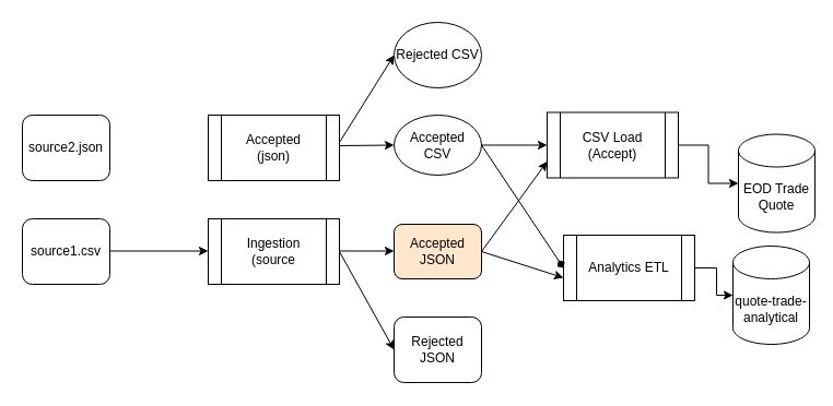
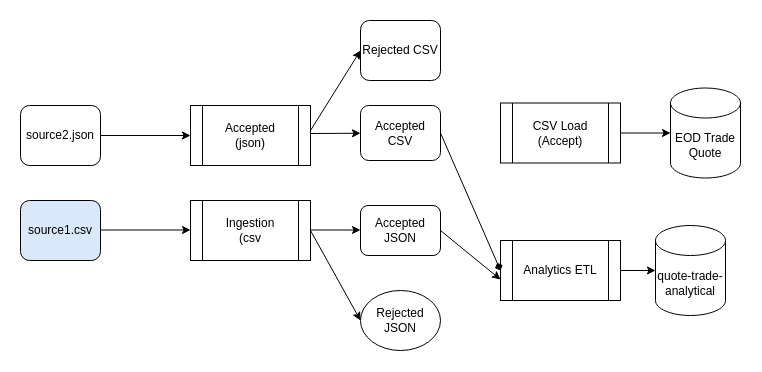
  <mxCell id="0" />
  <mxCell id="1" parent="0" />
  <mxCell id="2" value="" style="edgeStyle=orthogonalEdgeStyle;rounded=0;orthogonalLoop=1;jettySize=auto;html=1;" edge="1" parent="1" source="3" target="15"><mxGeometry relative="1" as="geometry" /></mxCell>
- <mxCell id="3" value="Analytics ETL" style="shape=process;whiteSpace=wrap;html=1;backgroundOutline=1;" vertex="1" parent="1"><mxGeometry x="515" y="215" width="120" height="60" as="geometry" /></mxCell>
+ <mxCell id="3" value="Analytics ETL" style="shape=process;whiteSpace=wrap;html=1;backgroundOutline=1;" vertex="1" parent="1"><mxGeometry x="500" y="240" width="120" height="60" as="geometry" /></mxCell>
  <mxCell id="4" value="" style="edgeStyle=orthogonalEdgeStyle;rounded=0;orthogonalLoop=1;jettySize=auto;html=1;" edge="1" parent="1" source="5" target="14"><mxGeometry relative="1" as="geometry" /></mxCell>
  <mxCell id="5" value="CSV Load&lt;br&gt;(Accept)" style="shape=process;whiteSpace=wrap;html=1;backgroundOutline=1;" vertex="1" parent="1"><mxGeometry x="500" y="102.5" width="120" height="60" as="geometry" /></mxCell>
- <mxCell id="6" value="Ingestion&lt;br&gt;(source" style="shape=process;whiteSpace=wrap;html=1;backgroundOutline=1;" vertex="1" parent="1"><mxGeometry x="190" y="200" width="120" height="60" as="geometry" /></mxCell>
+ <mxCell id="6" value="Ingestion&lt;br&gt;(csv" style="shape=process;whiteSpace=wrap;html=1;backgroundOutline=1;" vertex="1" parent="1"><mxGeometry x="190" y="200" width="120" height="60" as="geometry" /></mxCell>
  <mxCell id="7" value="Accepted&lt;br&gt;(json)" style="shape=process;whiteSpace=wrap;html=1;backgroundOutline=1;" vertex="1" parent="1"><mxGeometry x="190" y="105" width="120" height="60" as="geometry" /></mxCell>
  <mxCell id="8" value="source2.json" style="rounded=1;whiteSpace=wrap;html=1;" vertex="1" parent="1"><mxGeometry x="20" y="105" width="80" height="60" as="geometry" /></mxCell>
- <mxCell id="9" value="Accepted CSV" style="ellipse;whiteSpace=wrap;html=1;" vertex="1" parent="1"><mxGeometry x="360" y="105" width="80" height="55" as="geometry" /></mxCell>
- <mxCell id="10" value="Rejected CSV" style="ellipse;whiteSpace=wrap;html=1;" vertex="1" parent="1"><mxGeometry x="360" y="20" width="80" height="60" as="geometry" /></mxCell>
- <mxCell id="11" value="Accepted JSON" style="rounded=1;whiteSpace=wrap;html=1;fillColor=#ffe6cc;" vertex="1" parent="1"><mxGeometry x="360" y="205" width="80" height="50" as="geometry" /></mxCell>
- <mxCell id="12" value="Rejected JSON" style="rounded=1;whiteSpace=wrap;html=1;" vertex="1" parent="1"><mxGeometry x="360" y="290" width="80" height="60" as="geometry" /></mxCell>
- <mxCell id="13" value="source1.csv" style="rounded=1;whiteSpace=wrap;html=1;" vertex="1" parent="1"><mxGeometry x="20" y="200" width="80" height="60" as="geometry" /></mxCell>
- <mxCell id="14" value="EOD Trade&lt;br&gt;Quote" style="shape=cylinder3;whiteSpace=wrap;html=1;boundedLbl=1;backgroundOutline=1;size=15;" vertex="1" parent="1"><mxGeometry x="675" y="122.5" width="70" height="90" as="geometry" /></mxCell>
- <mxCell id="15" value="quote-trade-analytical" style="shape=cylinder3;whiteSpace=wrap;html=1;boundedLbl=1;backgroundOutline=1;size=15;" vertex="1" parent="1"><mxGeometry x="670" y="225" width="70" height="90" as="geometry" /></mxCell>
+ <mxCell id="9" value="Accepted CSV" style="rounded=1;whiteSpace=wrap;html=1;" vertex="1" parent="1"><mxGeometry x="360" y="105" width="80" height="55" as="geometry" /></mxCell>
+ <mxCell id="10" value="Rejected CSV" style="rounded=1;whiteSpace=wrap;html=1;" vertex="1" parent="1"><mxGeometry x="360" y="20" width="80" height="60" as="geometry" /></mxCell>
+ <mxCell id="11" value="Accepted JSON" style="rounded=1;whiteSpace=wrap;html=1;" vertex="1" parent="1"><mxGeometry x="360" y="205" width="80" height="50" as="geometry" /></mxCell>
+ <mxCell id="12" value="Rejected JSON" style="ellipse;whiteSpace=wrap;html=1;" vertex="1" parent="1"><mxGeometry x="360" y="290" width="80" height="60" as="geometry" /></mxCell>
+ <mxCell id="13" value="source1.csv" style="rounded=1;whiteSpace=wrap;html=1;fillColor=#dae8fc;" vertex="1" parent="1"><mxGeometry x="20" y="200" width="80" height="60" as="geometry" /></mxCell>
+ <mxCell id="14" value="EOD Trade&lt;br&gt;Quote" style="shape=cylinder3;whiteSpace=wrap;html=1;boundedLbl=1;backgroundOutline=1;size=15;" vertex="1" parent="1"><mxGeometry x="670" y="87.5" width="70" height="90" as="geometry" /></mxCell>
+ <mxCell id="15" value="quote-trade-analytical" style="shape=cylinder3;whiteSpace=wrap;html=1;boundedLbl=1;backgroundOutline=1;size=15;" vertex="1" parent="1"><mxGeometry x="655" y="225" width="70" height="90" as="geometry" /></mxCell>
+ <mxCell id="16" value="" style="endArrow=classic;html=1;rounded=0;entryX=0;entryY=0.5;entryDx=0;entryDy=0;exitX=1;exitY=0.5;exitDx=0;exitDy=0;" edge="1" parent="1" source="8" target="7"><mxGeometry width="50" height="50" relative="1" as="geometry"><mxPoint x="150" y="130" as="sourcePoint" /><mxPoint x="190" y="80" as="targetPoint" /></mxGeometry></mxCell>
  <mxCell id="17" value="" style="endArrow=classic;html=1;rounded=0;entryX=0;entryY=0.5;entryDx=0;entryDy=0;exitX=1;exitY=0.5;exitDx=0;exitDy=0;" edge="1" parent="1"><mxGeometry width="50" height="50" relative="1" as="geometry"><mxPoint x="100" y="229.5" as="sourcePoint" /><mxPoint x="190" y="229.5" as="targetPoint" /></mxGeometry></mxCell>
  <mxCell id="18" value="" style="endArrow=classic;html=1;rounded=0;entryX=0;entryY=0.5;entryDx=0;entryDy=0;" edge="1" parent="1" target="10"><mxGeometry width="50" height="50" relative="1" as="geometry"><mxPoint x="310" y="130" as="sourcePoint" /><mxPoint x="360" y="90" as="targetPoint" /></mxGeometry></mxCell>
  <mxCell id="19" value="" style="endArrow=classic;html=1;rounded=0;" edge="1" parent="1" target="9"><mxGeometry width="50" height="50" relative="1" as="geometry"><mxPoint x="310" y="133" as="sourcePoint" /><mxPoint x="360" y="90" as="targetPoint" /></mxGeometry></mxCell>
  <mxCell id="20" value="" style="endArrow=classic;html=1;rounded=0;entryX=0;entryY=0.5;entryDx=0;entryDy=0;" edge="1" parent="1" target="12"><mxGeometry width="50" height="50" relative="1" as="geometry"><mxPoint x="310" y="230" as="sourcePoint" /><mxPoint x="360" y="150" as="targetPoint" /></mxGeometry></mxCell>
  <mxCell id="21" value="" style="endArrow=classic;html=1;rounded=0;" edge="1" parent="1"><mxGeometry width="50" height="50" relative="1" as="geometry"><mxPoint x="310" y="229.5" as="sourcePoint" /><mxPoint x="360" y="229.5" as="targetPoint" /></mxGeometry></mxCell>
- <mxCell id="22" value="" style="endArrow=classic;html=1;rounded=0;exitX=1;exitY=0.5;exitDx=0;exitDy=0;entryX=0;entryY=0.5;entryDx=0;entryDy=0;" edge="1" parent="1" source="9" target="5"><mxGeometry width="50" height="50" relative="1" as="geometry"><mxPoint x="450" y="240" as="sourcePoint" /><mxPoint x="500" y="190" as="targetPoint" /></mxGeometry></mxCell>
- <mxCell id="23" value="" style="endArrow=classic;html=1;rounded=0;exitX=1;exitY=0.5;exitDx=0;exitDy=0;entryX=0;entryY=0.75;entryDx=0;entryDy=0;" edge="1" parent="1" source="11" target="5"><mxGeometry width="50" height="50" relative="1" as="geometry"><mxPoint x="470" y="300" as="sourcePoint" /><mxPoint x="500" y="110" as="targetPoint" /></mxGeometry></mxCell>
  <mxCell id="24" value="" style="endArrow=diamond;html=1;rounded=0;exitX=1;exitY=0.5;exitDx=0;exitDy=0;entryX=0;entryY=0.5;entryDx=0;entryDy=0;" edge="1" parent="1" source="9" target="3"><mxGeometry width="50" height="50" relative="1" as="geometry"><mxPoint x="520" y="240" as="sourcePoint" /><mxPoint x="570" y="190" as="targetPoint" /></mxGeometry></mxCell>
  <mxCell id="25" value="" style="endArrow=classic;html=1;rounded=0;entryX=0;entryY=0.65;entryDx=0;entryDy=0;entryPerimeter=0;" edge="1" parent="1" target="3"><mxGeometry width="50" height="50" relative="1" as="geometry"><mxPoint x="440" y="230" as="sourcePoint" /><mxPoint x="500" y="230" as="targetPoint" /></mxGeometry></mxCell>
